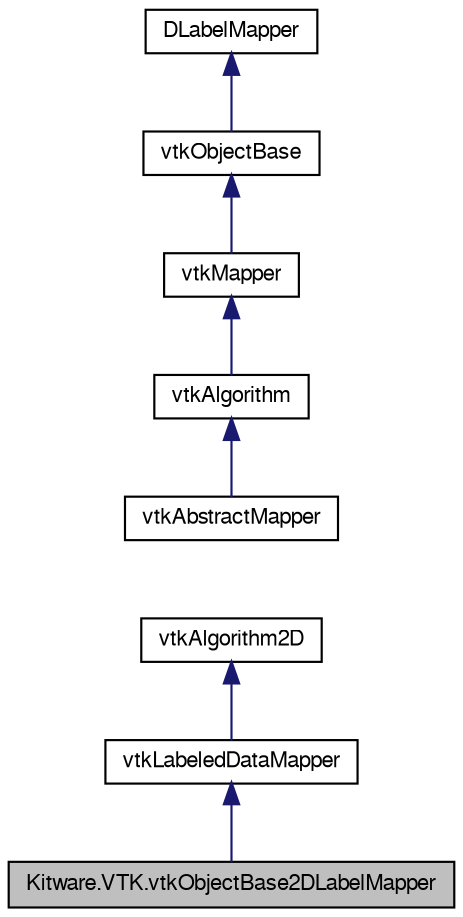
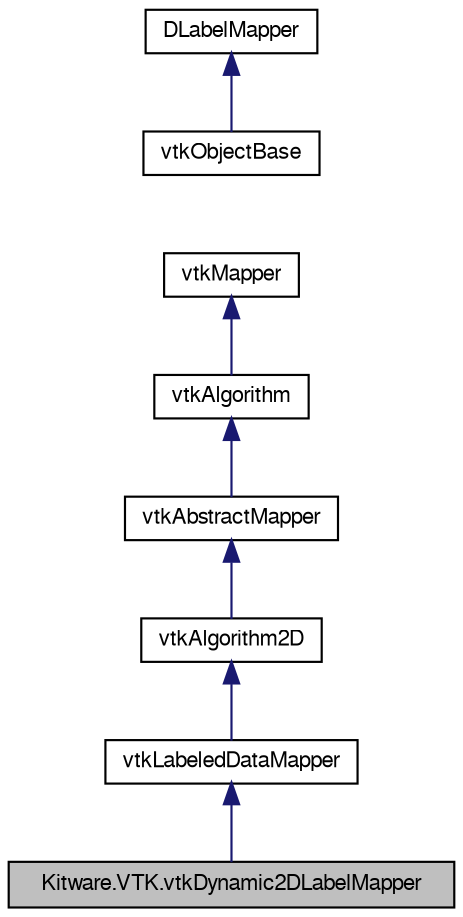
  digraph {
    node [color=black fontname=FreeSans fontsize=10 shape=record]
    edge [color=midnightblue dir=back fontname=FreeSans fontsize=10 labelfontname=FreeSans labelfontsize=10 style=solid]
-   n1 [fillcolor=grey75 fontcolor=black height=0.2 label="Kitware.VTK.vtkObjectBase2DLabelMapper" style=filled width=0.4]
+   n1 [fillcolor=grey75 fontcolor=black height=0.2 label="Kitware.VTK.vtkDynamic2DLabelMapper" style=filled width=0.4]
    n2 [height=0.2 label=vtkLabeledDataMapper width=0.4]
    n3 [height=0.2 label=vtkAlgorithm2D width=0.4]
    n4 [height=0.2 label=vtkAbstractMapper width=0.4]
    n5 [height=0.2 label=vtkAlgorithm width=0.4]
    n6 [height=0.2 label=vtkMapper width=0.4]
    n7 [height=0.2 label=vtkObjectBase width=0.4]
    n8 [height=0.2 label=DLabelMapper width=0.4]
    n2 -> n1
    n3 -> n2
+   n4 -> n3
    n5 -> n4
    n6 -> n5
-   n7 -> n6
    n8 -> n7
  }
